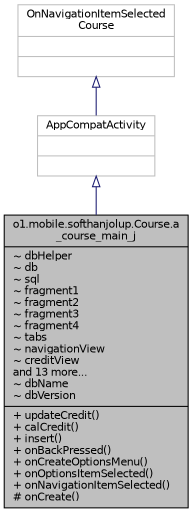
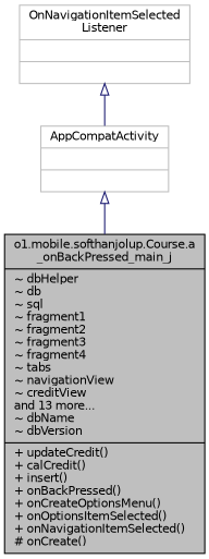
  digraph {
    node [color=grey75 fillcolor=white fontname=Helvetica fontsize=10 shape=record style=filled]
    edge [arrowtail=onormal color=midnightblue dir=back fontname=Helvetica fontsize=10 labelfontname=Helvetica labelfontsize=10 style=solid]
-   n1 [color=black fillcolor=grey75 fontcolor=black height=0.2 label="{o1.mobile.softhanjolup.Course.a\l_course_main_j\n|~ dbHelper\l~ db\l~ sql\l~ fragment1\l~ fragment2\l~ fragment3\l~ fragment4\l~ tabs\l~ navigationView\l~ creditView\land 13 more...\l~ dbName\l~ dbVersion\l|+ updateCredit()\l+ calCredit()\l+ insert()\l+ onBackPressed()\l+ onCreateOptionsMenu()\l+ onOptionsItemSelected()\l+ onNavigationItemSelected()\l# onCreate()\l}" width=0.4]
+   n1 [color=black fillcolor=grey75 fontcolor=black height=0.2 label="{o1.mobile.softhanjolup.Course.a\l_onBackPressed_main_j\n|~ dbHelper\l~ db\l~ sql\l~ fragment1\l~ fragment2\l~ fragment3\l~ fragment4\l~ tabs\l~ navigationView\l~ creditView\land 13 more...\l~ dbName\l~ dbVersion\l|+ updateCredit()\l+ calCredit()\l+ insert()\l+ onBackPressed()\l+ onCreateOptionsMenu()\l+ onOptionsItemSelected()\l+ onNavigationItemSelected()\l# onCreate()\l}" width=0.4]
    n2 [height=0.2 label="{AppCompatActivity\n||}" width=0.4]
-   n3 [height=0.2 label="{OnNavigationItemSelected\lCourse\n||}" width=0.4]
+   n3 [height=0.2 label="{OnNavigationItemSelected\lListener\n||}" width=0.4]
    n2 -> n1
    n3 -> n2
  }
